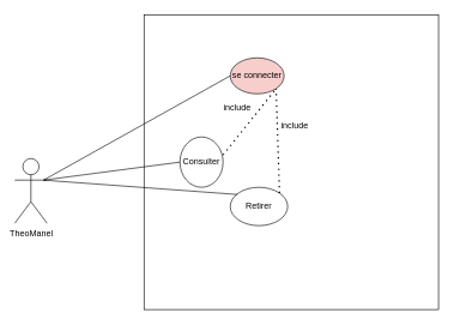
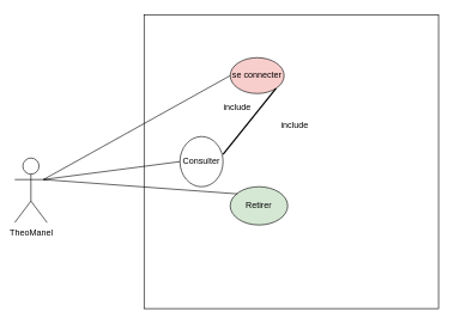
  <mxCell id="0" />
  <mxCell id="1" parent="0" />
  <mxCell id="2" value="" style="whiteSpace=wrap;html=1;aspect=fixed;" parent="1" vertex="1"><mxGeometry x="200" y="20" width="410" height="410" as="geometry" /></mxCell>
  <mxCell id="3" value="&lt;font style=&quot;vertical-align: inherit;&quot;&gt;&lt;font style=&quot;vertical-align: inherit;&quot;&gt;TheoManel&lt;/font&gt;&lt;/font&gt;" style="shape=umlActor;verticalLabelPosition=bottom;verticalAlign=top;html=1;outlineConnect=0;" parent="1" vertex="1"><mxGeometry x="20" y="220" width="45" height="90" as="geometry" /></mxCell>
  <mxCell id="4" value="&lt;font style=&quot;vertical-align: inherit;&quot;&gt;&lt;font style=&quot;vertical-align: inherit;&quot;&gt;se connecter&lt;/font&gt;&lt;/font&gt;" style="ellipse;whiteSpace=wrap;html=1;fillColor=#f8cecc;" parent="1" vertex="1"><mxGeometry x="320" y="80" width="75" height="50" as="geometry" /></mxCell>
  <mxCell id="5" value="&lt;font style=&quot;vertical-align: inherit;&quot;&gt;&lt;font style=&quot;vertical-align: inherit;&quot;&gt;Consulter&lt;/font&gt;&lt;/font&gt;" style="ellipse;whiteSpace=wrap;html=1;direction=south;" parent="1" vertex="1"><mxGeometry x="250" y="190" width="60" height="70" as="geometry" /></mxCell>
- <mxCell id="6" value="&lt;font style=&quot;vertical-align: inherit;&quot;&gt;&lt;font style=&quot;vertical-align: inherit;&quot;&gt;Retirer&lt;/font&gt;&lt;/font&gt;" style="ellipse;whiteSpace=wrap;html=1;" parent="1" vertex="1"><mxGeometry x="320" y="260" width="80" height="53.33" as="geometry" /></mxCell>
+ <mxCell id="6" value="&lt;font style=&quot;vertical-align: inherit;&quot;&gt;&lt;font style=&quot;vertical-align: inherit;&quot;&gt;Retirer&lt;/font&gt;&lt;/font&gt;" style="ellipse;whiteSpace=wrap;html=1;fillColor=#d5e8d4;" parent="1" vertex="1"><mxGeometry x="320" y="260" width="80" height="53.33" as="geometry" /></mxCell>
  <mxCell id="7" value="" style="endArrow=none;html=1;rounded=0;entryX=0;entryY=0.5;entryDx=0;entryDy=0;" parent="1" target="4" edge="1"><mxGeometry width="50" height="50" relative="1" as="geometry"><mxPoint x="60" y="250" as="sourcePoint" /><mxPoint x="110" y="200" as="targetPoint" /><Array as="points"><mxPoint x="60" y="250" /></Array></mxGeometry></mxCell>
  <mxCell id="8" value="" style="endArrow=none;html=1;rounded=0;" parent="1" edge="1"><mxGeometry width="50" height="50" relative="1" as="geometry"><mxPoint x="60" y="250" as="sourcePoint" /><mxPoint x="330" y="270" as="targetPoint" /></mxGeometry></mxCell>
  <mxCell id="9" value="" style="endArrow=none;html=1;rounded=0;entryX=0.5;entryY=1;entryDx=0;entryDy=0;" parent="1" target="5" edge="1"><mxGeometry width="50" height="50" relative="1" as="geometry"><mxPoint x="60" y="250" as="sourcePoint" /><mxPoint x="370" y="190" as="targetPoint" /></mxGeometry></mxCell>
- <mxCell id="10" value="" style="endArrow=none;dashed=1;html=1;dashPattern=1 3;strokeWidth=2;rounded=0;entryX=1;entryY=1;entryDx=0;entryDy=0;exitX=0.357;exitY=0;exitDx=0;exitDy=0;exitPerimeter=0;" parent="1" source="5" target="4" edge="1"><mxGeometry width="50" height="50" relative="1" as="geometry"><mxPoint x="358" y="170" as="sourcePoint" /><mxPoint x="400" y="130" as="targetPoint" /><Array as="points" /></mxGeometry></mxCell>
- <mxCell id="11" value="" style="endArrow=none;dashed=1;html=1;dashPattern=1 3;strokeWidth=2;rounded=0;entryX=1;entryY=1;entryDx=0;entryDy=0;exitX=1;exitY=0;exitDx=0;exitDy=0;" parent="1" source="6" target="4" edge="1"><mxGeometry width="50" height="50" relative="1" as="geometry"><mxPoint x="384" y="260" as="sourcePoint" /><mxPoint x="370" y="190" as="targetPoint" /><Array as="points" /></mxGeometry></mxCell>
+ <mxCell id="10" value="" style="endArrow=none;dashed=0;html=1;dashPattern=1 3;strokeWidth=2;rounded=0;entryX=1;entryY=1;entryDx=0;entryDy=0;exitX=0.357;exitY=0;exitDx=0;exitDy=0;exitPerimeter=0;" parent="1" source="5" target="4" edge="1"><mxGeometry width="50" height="50" relative="1" as="geometry"><mxPoint x="358" y="170" as="sourcePoint" /><mxPoint x="400" y="130" as="targetPoint" /><Array as="points" /></mxGeometry></mxCell>
  <mxCell id="12" value="&lt;font style=&quot;vertical-align: inherit;&quot;&gt;&lt;font style=&quot;vertical-align: inherit;&quot;&gt;include&lt;/font&gt;&lt;/font&gt;" style="text;html=1;strokeColor=none;fillColor=none;align=center;verticalAlign=middle;whiteSpace=wrap;rounded=0;" parent="1" vertex="1"><mxGeometry x="380" y="160" width="60" height="30" as="geometry" /></mxCell>
  <mxCell id="13" value="&lt;font style=&quot;vertical-align: inherit;&quot;&gt;&lt;font style=&quot;vertical-align: inherit;&quot;&gt;include&lt;/font&gt;&lt;/font&gt;" style="text;html=1;strokeColor=none;fillColor=none;align=center;verticalAlign=middle;whiteSpace=wrap;rounded=0;" parent="1" vertex="1"><mxGeometry x="300" y="135" width="60" height="30" as="geometry" /></mxCell>
